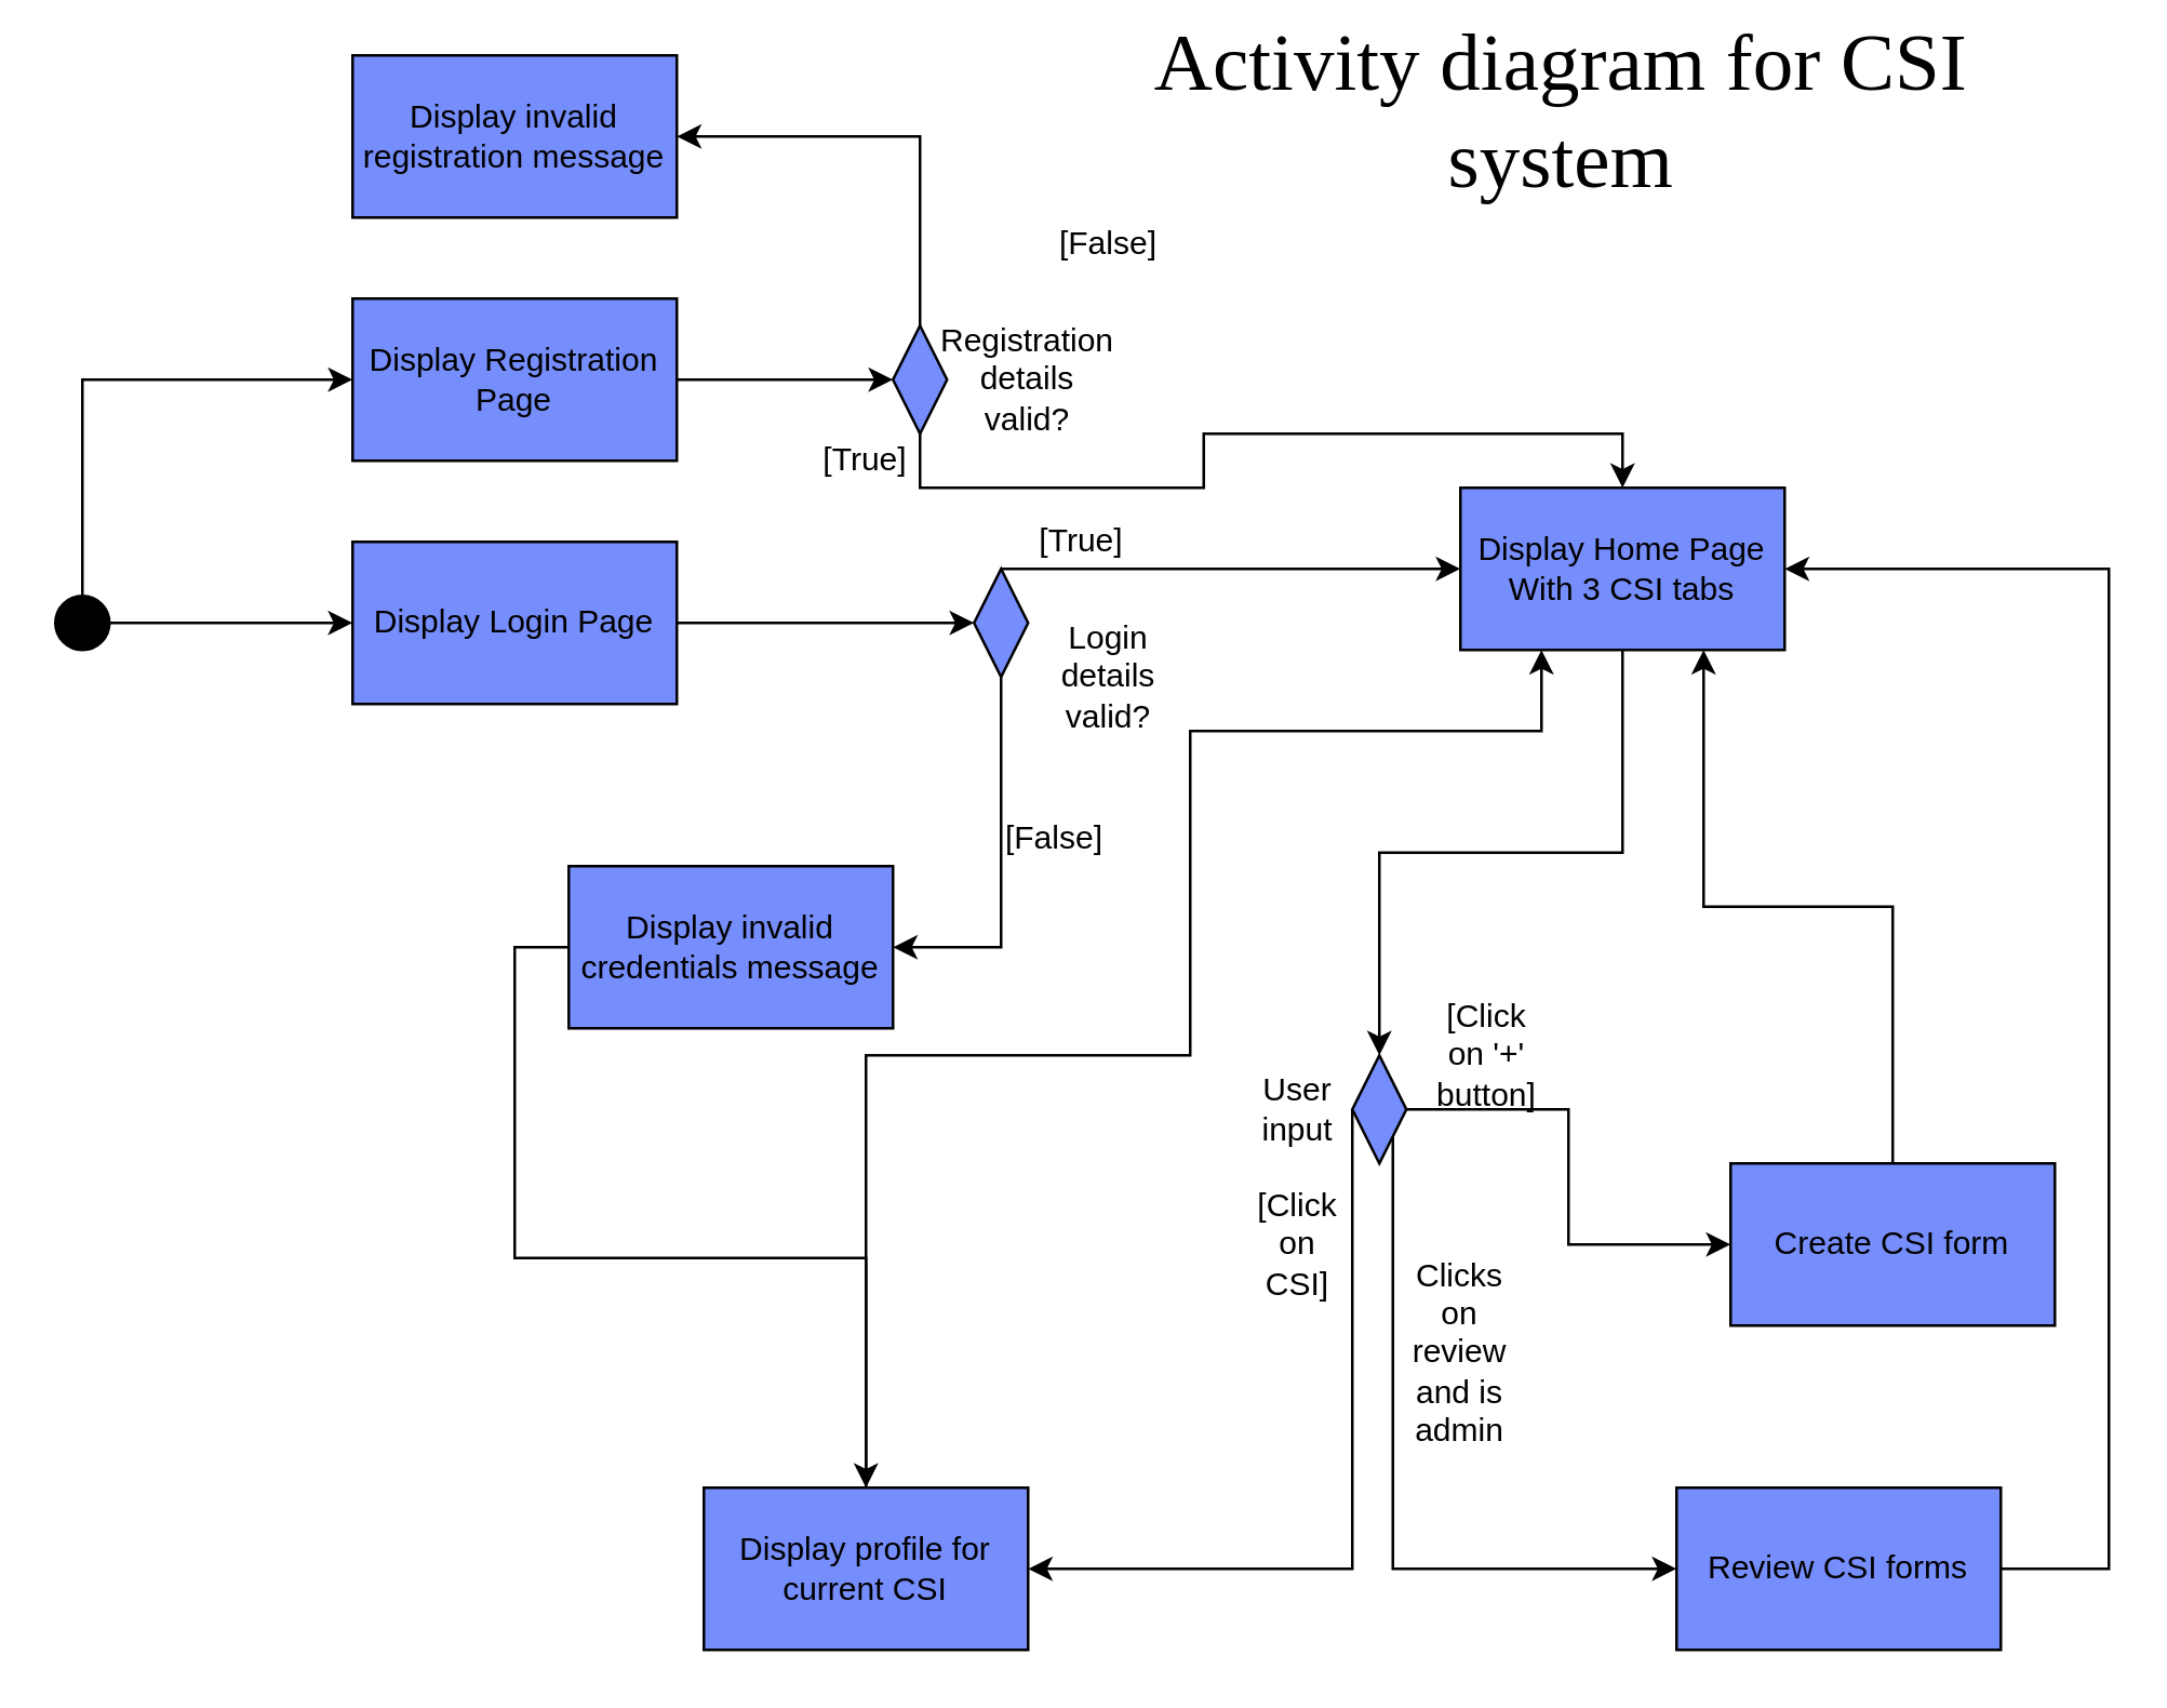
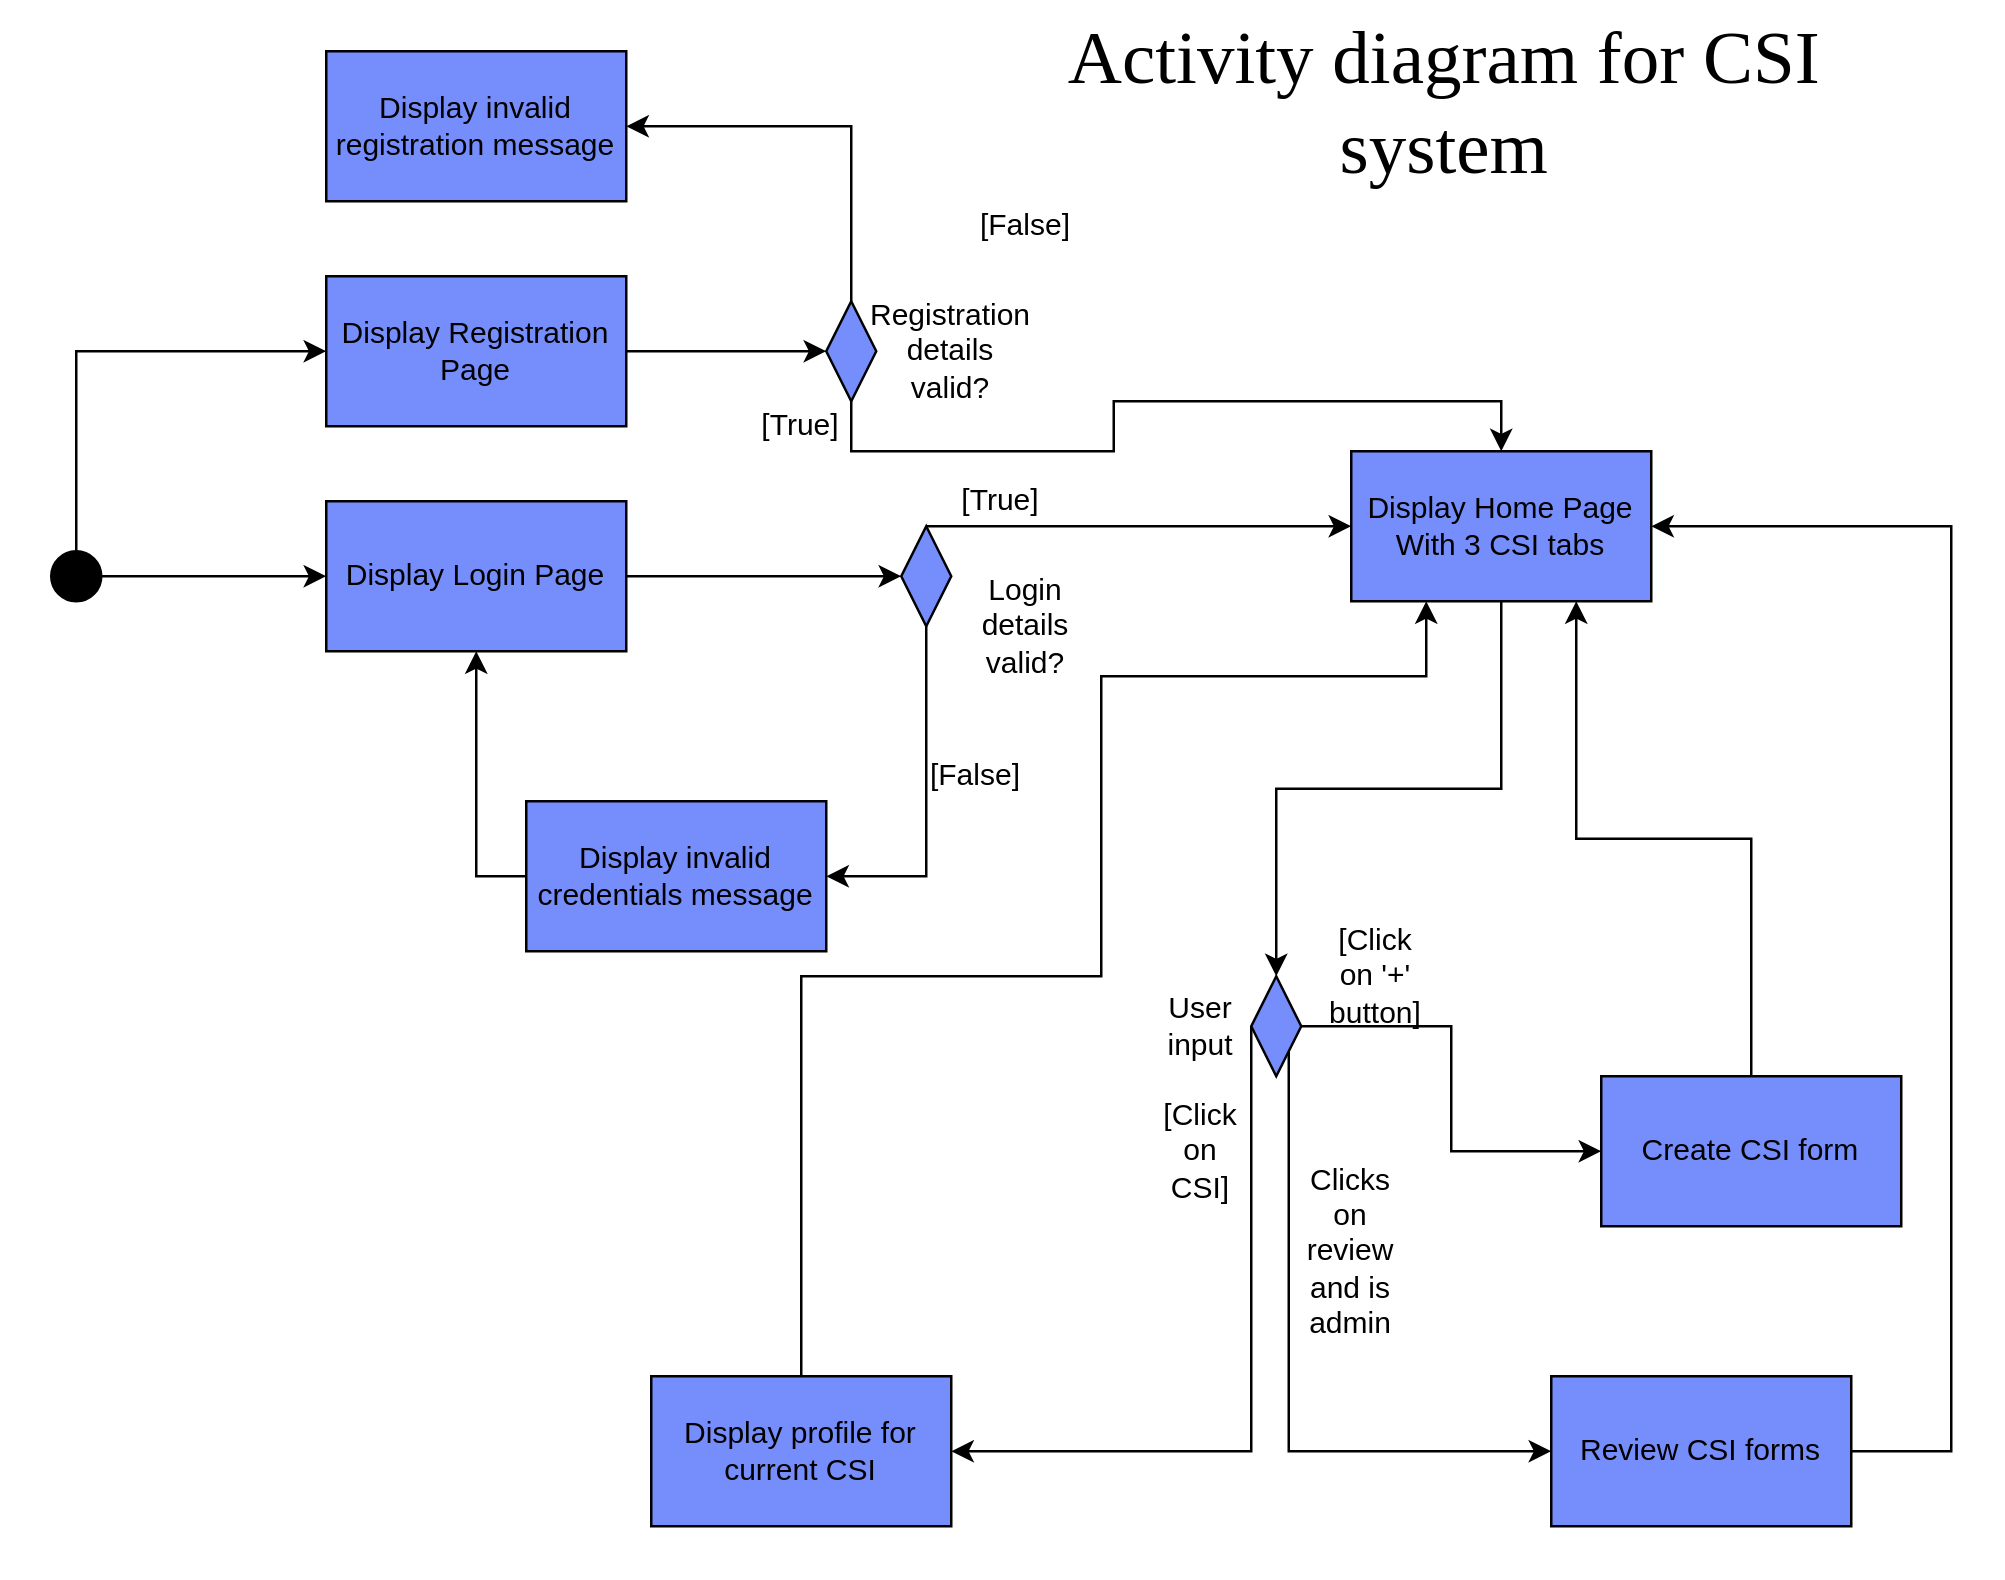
  <mxCell id="0" />
  <mxCell id="1" parent="0" />
  <mxCell id="2" style="edgeStyle=orthogonalEdgeStyle;rounded=0;orthogonalLoop=1;jettySize=auto;html=1;exitX=0.5;exitY=0;exitDx=0;exitDy=0;entryX=0;entryY=0.5;entryDx=0;entryDy=0;fontFamily=Times New Roman;fontSize=30;" edge="1" parent="1" source="3" target="25"><mxGeometry relative="1" as="geometry" /></mxCell>
  <mxCell id="3" value="" style="ellipse;whiteSpace=wrap;html=1;aspect=fixed;fillColor=#000000;" parent="1" vertex="1"><mxGeometry y="220" width="20" height="20" as="geometry" x="20" /></mxCell>
  <mxCell id="4" value="" style="endArrow=classic;html=1;exitX=1;exitY=0.5;exitDx=0;exitDy=0;entryX=0;entryY=0.5;entryDx=0;entryDy=0;" parent="1" source="3" target="5" edge="1"><mxGeometry width="50" height="50" relative="1" as="geometry"><mxPoint x="420" y="440" as="sourcePoint" /><mxPoint x="130" y="230" as="targetPoint" /></mxGeometry></mxCell>
  <mxCell id="5" value="Display Login Page" style="rounded=0;whiteSpace=wrap;html=1;fillColor=#768DFC;strokeColor=#000000;" parent="1" vertex="1"><mxGeometry x="130" y="200" width="120" height="60" as="geometry" /></mxCell>
  <mxCell id="6" style="edgeStyle=orthogonalEdgeStyle;rounded=0;orthogonalLoop=1;jettySize=auto;html=1;exitX=0.5;exitY=1;exitDx=0;exitDy=0;entryX=1;entryY=0.5;entryDx=0;entryDy=0;" parent="1" source="8" target="12" edge="1"><mxGeometry relative="1" as="geometry" /></mxCell>
  <mxCell id="7" style="edgeStyle=orthogonalEdgeStyle;rounded=0;orthogonalLoop=1;jettySize=auto;html=1;exitX=0.5;exitY=0;exitDx=0;exitDy=0;endArrow=classic;endFill=1;entryX=0;entryY=0.5;entryDx=0;entryDy=0;" parent="1" source="8" target="15" edge="1"><mxGeometry relative="1" as="geometry"><mxPoint x="500" y="210" as="targetPoint" /><Array as="points"><mxPoint x="410" y="210" /><mxPoint x="410" y="210" /></Array></mxGeometry></mxCell>
  <mxCell id="8" value="" style="rhombus;whiteSpace=wrap;html=1;fillColor=#768DFC;strokeColor=#000000;" parent="1" vertex="1"><mxGeometry x="360" y="210" width="20" height="40" as="geometry" /></mxCell>
  <mxCell id="9" value="" style="endArrow=classic;html=1;exitX=1;exitY=0.5;exitDx=0;exitDy=0;entryX=0;entryY=0.5;entryDx=0;entryDy=0;" parent="1" source="5" target="8" edge="1"><mxGeometry width="50" height="50" relative="1" as="geometry"><mxPoint x="420" y="440" as="sourcePoint" /><mxPoint x="470" y="390" as="targetPoint" /></mxGeometry></mxCell>
  <mxCell id="10" value="Login details valid?" style="text;html=1;strokeColor=none;fillColor=none;align=center;verticalAlign=middle;whiteSpace=wrap;rounded=0;" parent="1" vertex="1"><mxGeometry x="390" y="240" width="40" height="20" as="geometry" /></mxCell>
- <mxCell id="11" style="edgeStyle=orthogonalEdgeStyle;rounded=0;orthogonalLoop=1;jettySize=auto;html=1;exitX=0;exitY=0.5;exitDx=0;exitDy=0;fontFamily=Times New Roman;fontSize=30;" edge="1" parent="1" source="12" target="23"><mxGeometry relative="1" as="geometry" /></mxCell>
+ <mxCell id="11" style="edgeStyle=orthogonalEdgeStyle;rounded=0;orthogonalLoop=1;jettySize=auto;html=1;exitX=0;exitY=0.5;exitDx=0;exitDy=0;entryX=0.5;entryY=1;entryDx=0;entryDy=0;fontFamily=Times New Roman;fontSize=30;" edge="1" parent="1" source="12" target="5"><mxGeometry relative="1" as="geometry" /></mxCell>
  <mxCell id="12" value="Display invalid credentials message" style="rounded=0;whiteSpace=wrap;html=1;fillColor=#768DFC;strokeColor=#000000;" parent="1" vertex="1"><mxGeometry x="210" y="320" width="120" height="60" as="geometry" /></mxCell>
  <mxCell id="13" value="[False]" style="text;html=1;strokeColor=none;fillColor=none;align=center;verticalAlign=middle;whiteSpace=wrap;rounded=0;" parent="1" vertex="1"><mxGeometry x="370" y="300" width="40" height="20" as="geometry" /></mxCell>
  <mxCell id="14" style="edgeStyle=orthogonalEdgeStyle;rounded=0;orthogonalLoop=1;jettySize=auto;html=1;exitX=0.5;exitY=1;exitDx=0;exitDy=0;entryX=0.5;entryY=0;entryDx=0;entryDy=0;fontFamily=Times New Roman;fontSize=30;" edge="1" parent="1" source="15" target="20"><mxGeometry relative="1" as="geometry" /></mxCell>
  <mxCell id="15" value="Display Home Page&lt;br&gt;With 3 CSI tabs" style="rounded=0;whiteSpace=wrap;html=1;fillColor=#768DFC;strokeColor=#000000;" parent="1" vertex="1"><mxGeometry x="540" y="180" width="120" height="60" as="geometry" /></mxCell>
  <mxCell id="16" value="[True]" style="text;html=1;strokeColor=none;fillColor=none;align=center;verticalAlign=middle;whiteSpace=wrap;rounded=0;" parent="1" vertex="1"><mxGeometry x="380" y="190" width="40" height="20" as="geometry" /></mxCell>
  <mxCell id="17" style="edgeStyle=orthogonalEdgeStyle;rounded=0;orthogonalLoop=1;jettySize=auto;html=1;exitX=0;exitY=0.5;exitDx=0;exitDy=0;entryX=1;entryY=0.5;entryDx=0;entryDy=0;endArrow=classic;endFill=1;" parent="1" source="20" target="23" edge="1"><mxGeometry relative="1" as="geometry"><Array as="points"><mxPoint x="500" y="580" /></Array></mxGeometry></mxCell>
  <mxCell id="18" style="edgeStyle=orthogonalEdgeStyle;rounded=0;orthogonalLoop=1;jettySize=auto;html=1;exitX=1;exitY=0.5;exitDx=0;exitDy=0;entryX=0;entryY=0.5;entryDx=0;entryDy=0;fontFamily=Times New Roman;fontSize=30;" edge="1" parent="1" source="20" target="35"><mxGeometry relative="1" as="geometry" /></mxCell>
  <mxCell id="19" style="edgeStyle=orthogonalEdgeStyle;rounded=0;orthogonalLoop=1;jettySize=auto;html=1;exitX=1;exitY=1;exitDx=0;exitDy=0;entryX=0;entryY=0.5;entryDx=0;entryDy=0;fontFamily=Times New Roman;fontSize=30;" edge="1" parent="1" source="20" target="38"><mxGeometry relative="1" as="geometry"><Array as="points"><mxPoint x="515" y="580" /></Array></mxGeometry></mxCell>
  <mxCell id="20" value="" style="rhombus;whiteSpace=wrap;html=1;fillColor=#768DFC;strokeColor=#000000;" parent="1" vertex="1"><mxGeometry x="500" y="390" width="20" height="40" as="geometry" /></mxCell>
  <mxCell id="21" value="User input" style="text;html=1;strokeColor=none;fillColor=none;align=center;verticalAlign=middle;whiteSpace=wrap;rounded=0;" parent="1" vertex="1"><mxGeometry x="460" y="400" width="40" height="20" as="geometry" /></mxCell>
  <mxCell id="22" style="edgeStyle=orthogonalEdgeStyle;rounded=0;orthogonalLoop=1;jettySize=auto;html=1;exitX=0.5;exitY=0;exitDx=0;exitDy=0;entryX=0.25;entryY=1;entryDx=0;entryDy=0;fontFamily=Times New Roman;fontSize=30;" edge="1" parent="1" source="23" target="15"><mxGeometry relative="1" as="geometry"><Array as="points"><mxPoint x="320" y="390" /><mxPoint x="440" y="390" /><mxPoint x="440" y="270" /><mxPoint x="570" y="270" /></Array></mxGeometry></mxCell>
  <mxCell id="23" value="Display profile for current CSI" style="rounded=0;whiteSpace=wrap;html=1;fillColor=#768DFC;strokeColor=#000000;" parent="1" vertex="1"><mxGeometry x="260" y="550" width="120" height="60" as="geometry" /></mxCell>
  <mxCell id="24" style="edgeStyle=orthogonalEdgeStyle;rounded=0;orthogonalLoop=1;jettySize=auto;html=1;exitX=1;exitY=0.5;exitDx=0;exitDy=0;entryX=0;entryY=0.5;entryDx=0;entryDy=0;fontFamily=Times New Roman;fontSize=30;" edge="1" parent="1" source="25" target="28"><mxGeometry relative="1" as="geometry" /></mxCell>
  <mxCell id="25" value="Display Registration Page" style="rounded=0;whiteSpace=wrap;html=1;fillColor=#768DFC;strokeColor=#000000;" vertex="1" parent="1"><mxGeometry x="130" y="110" width="120" height="60" as="geometry" /></mxCell>
  <mxCell id="26" style="edgeStyle=orthogonalEdgeStyle;rounded=0;orthogonalLoop=1;jettySize=auto;html=1;exitX=0.5;exitY=1;exitDx=0;exitDy=0;entryX=0.5;entryY=0;entryDx=0;entryDy=0;fontFamily=Times New Roman;fontSize=30;" edge="1" parent="1" source="28" target="15"><mxGeometry relative="1" as="geometry" /></mxCell>
  <mxCell id="27" style="edgeStyle=orthogonalEdgeStyle;rounded=0;orthogonalLoop=1;jettySize=auto;html=1;exitX=0.5;exitY=0;exitDx=0;exitDy=0;entryX=1;entryY=0.5;entryDx=0;entryDy=0;fontFamily=Times New Roman;fontSize=30;" edge="1" parent="1" source="28" target="32"><mxGeometry relative="1" as="geometry" /></mxCell>
  <mxCell id="28" value="" style="rhombus;whiteSpace=wrap;html=1;fillColor=#768DFC;strokeColor=#000000;" vertex="1" parent="1"><mxGeometry x="330" y="120" width="20" height="40" as="geometry" /></mxCell>
  <mxCell id="29" value="Registration details valid?" style="text;html=1;strokeColor=none;fillColor=none;align=center;verticalAlign=middle;whiteSpace=wrap;rounded=0;" vertex="1" parent="1"><mxGeometry x="360" y="130" width="40" height="20" as="geometry" /></mxCell>
  <mxCell id="30" value="[True]" style="text;html=1;strokeColor=none;fillColor=none;align=center;verticalAlign=middle;whiteSpace=wrap;rounded=0;" vertex="1" parent="1"><mxGeometry x="300" y="160" width="40" height="20" as="geometry" /></mxCell>
  <mxCell id="31" value="[False]" style="text;html=1;strokeColor=none;fillColor=none;align=center;verticalAlign=middle;whiteSpace=wrap;rounded=0;" vertex="1" parent="1"><mxGeometry x="390" y="80" width="40" height="20" as="geometry" /></mxCell>
  <mxCell id="32" value="Display invalid registration message" style="rounded=0;whiteSpace=wrap;html=1;fillColor=#768DFC;strokeColor=#000000;" vertex="1" parent="1"><mxGeometry x="130" y="20" width="120" height="60" as="geometry" /></mxCell>
  <mxCell id="33" value="[Click on CSI]" style="text;html=1;strokeColor=none;fillColor=none;align=center;verticalAlign=middle;whiteSpace=wrap;rounded=0;" vertex="1" parent="1"><mxGeometry x="460" y="450" width="40" height="20" as="geometry" /></mxCell>
  <mxCell id="34" style="edgeStyle=orthogonalEdgeStyle;rounded=0;orthogonalLoop=1;jettySize=auto;html=1;exitX=0.5;exitY=0;exitDx=0;exitDy=0;entryX=0.75;entryY=1;entryDx=0;entryDy=0;fontFamily=Times New Roman;fontSize=30;" edge="1" parent="1" source="35" target="15"><mxGeometry relative="1" as="geometry" /></mxCell>
  <mxCell id="35" value="Create CSI form" style="rounded=0;whiteSpace=wrap;html=1;fillColor=#768DFC;strokeColor=#000000;" vertex="1" parent="1"><mxGeometry x="640" y="430" width="120" height="60" as="geometry" /></mxCell>
  <mxCell id="36" value="[Click on '+' button]" style="text;html=1;strokeColor=none;fillColor=none;align=center;verticalAlign=middle;whiteSpace=wrap;rounded=0;" vertex="1" parent="1"><mxGeometry x="530" y="380" width="40" height="20" as="geometry" /></mxCell>
  <mxCell id="37" style="edgeStyle=orthogonalEdgeStyle;rounded=0;orthogonalLoop=1;jettySize=auto;html=1;exitX=1;exitY=0.5;exitDx=0;exitDy=0;fontFamily=Times New Roman;fontSize=30;entryX=1;entryY=0.5;entryDx=0;entryDy=0;" edge="1" parent="1" source="38" target="15"><mxGeometry relative="1" as="geometry"><mxPoint x="780" y="230" as="targetPoint" /><Array as="points"><mxPoint x="780" y="580" /><mxPoint x="780" y="210" /></Array></mxGeometry></mxCell>
  <mxCell id="38" value="Review CSI forms" style="rounded=0;whiteSpace=wrap;html=1;fillColor=#768DFC;strokeColor=#000000;" vertex="1" parent="1"><mxGeometry x="620" y="550" width="120" height="60" as="geometry" /></mxCell>
  <mxCell id="39" value="Clicks on review and is admin" style="text;html=1;strokeColor=none;fillColor=none;align=center;verticalAlign=middle;whiteSpace=wrap;rounded=0;" vertex="1" parent="1"><mxGeometry x="520" y="490" width="40" height="20" as="geometry" /></mxCell>
  <mxCell id="40" value="Activity diagram for CSI system" style="text;html=1;strokeColor=none;fillColor=none;align=center;verticalAlign=middle;whiteSpace=wrap;rounded=0;fontFamily=Times New Roman;fontSize=30;" vertex="1" parent="1"><mxGeometry x="400" width="355" height="20" as="geometry" y="30" /></mxCell>
